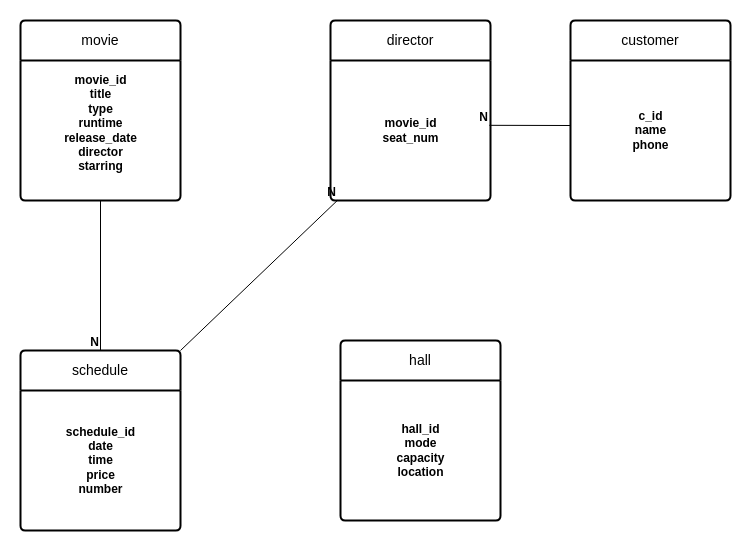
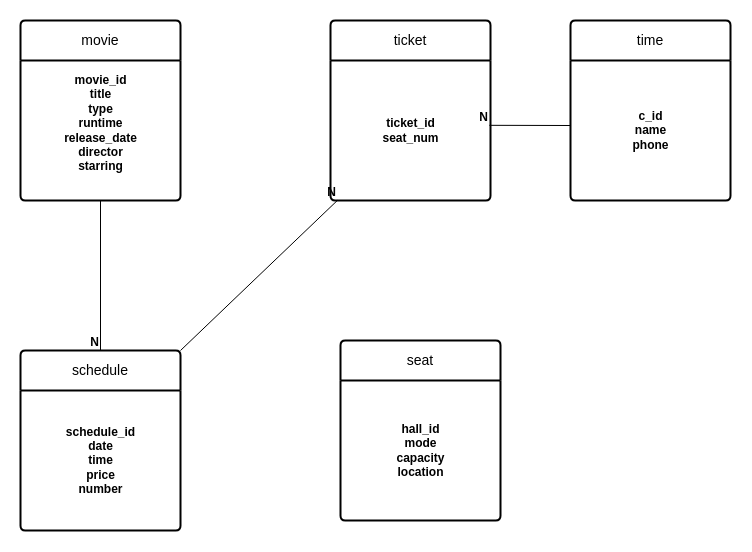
  <mxCell id="0" />
  <mxCell id="1" parent="0" />
  <mxCell id="2" value="movie" style="swimlane;childLayout=stackLayout;horizontal=1;startSize=40;horizontalStack=0;rounded=1;fontSize=14;fontStyle=0;strokeWidth=2;resizeParent=0;resizeLast=1;shadow=0;dashed=0;align=center;arcSize=4;whiteSpace=wrap;html=1;strokeColor=default;verticalAlign=middle;fontFamily=Helvetica;fontColor=default;fillColor=default;" vertex="1" parent="1"><mxGeometry x="20" y="20" width="160" height="180" as="geometry" /></mxCell>
  <mxCell id="3" value="movie_id&lt;div&gt;title&lt;/div&gt;&lt;div&gt;type&lt;/div&gt;&lt;div&gt;runtime&lt;/div&gt;&lt;div&gt;release_date&lt;/div&gt;&lt;div&gt;director&lt;/div&gt;&lt;div&gt;starring&lt;/div&gt;&lt;div&gt;&lt;br&gt;&lt;/div&gt;" style="text;html=1;align=center;verticalAlign=middle;resizable=0;points=[];autosize=1;strokeColor=none;fillColor=none;fontFamily=Helvetica;fontSize=12;fontColor=default;fontStyle=1;" vertex="1" parent="2"><mxGeometry y="40" width="160" height="140" as="geometry" /></mxCell>
- <mxCell id="4" value="customer" style="swimlane;childLayout=stackLayout;horizontal=1;startSize=40;horizontalStack=0;rounded=1;fontSize=14;fontStyle=0;strokeWidth=2;resizeParent=0;resizeLast=1;shadow=0;dashed=0;align=center;arcSize=4;whiteSpace=wrap;html=1;strokeColor=default;verticalAlign=middle;fontFamily=Helvetica;fontColor=default;fillColor=default;" vertex="1" parent="1"><mxGeometry x="570" y="20" width="160" height="180" as="geometry" /></mxCell>
+ <mxCell id="4" value="time" style="swimlane;childLayout=stackLayout;horizontal=1;startSize=40;horizontalStack=0;rounded=1;fontSize=14;fontStyle=0;strokeWidth=2;resizeParent=0;resizeLast=1;shadow=0;dashed=0;align=center;arcSize=4;whiteSpace=wrap;html=1;strokeColor=default;verticalAlign=middle;fontFamily=Helvetica;fontColor=default;fillColor=default;" vertex="1" parent="1"><mxGeometry x="570" y="20" width="160" height="180" as="geometry" /></mxCell>
  <mxCell id="5" value="&lt;div&gt;c_id&lt;/div&gt;&lt;div&gt;name&lt;/div&gt;&lt;div&gt;phone&lt;/div&gt;" style="text;html=1;align=center;verticalAlign=middle;resizable=0;points=[];autosize=1;strokeColor=none;fillColor=none;fontFamily=Helvetica;fontSize=12;fontColor=default;fontStyle=1;" vertex="1" parent="4"><mxGeometry y="40" width="160" height="140" as="geometry" /></mxCell>
- <mxCell id="6" value="hall" style="swimlane;childLayout=stackLayout;horizontal=1;startSize=40;horizontalStack=0;rounded=1;fontSize=14;fontStyle=0;strokeWidth=2;resizeParent=0;resizeLast=1;shadow=0;dashed=0;align=center;arcSize=4;whiteSpace=wrap;html=1;strokeColor=default;verticalAlign=middle;fontFamily=Helvetica;fontColor=default;fillColor=default;" vertex="1" parent="1"><mxGeometry x="340" y="340" width="160" height="180" as="geometry" /></mxCell>
+ <mxCell id="6" value="seat" style="swimlane;childLayout=stackLayout;horizontal=1;startSize=40;horizontalStack=0;rounded=1;fontSize=14;fontStyle=0;strokeWidth=2;resizeParent=0;resizeLast=1;shadow=0;dashed=0;align=center;arcSize=4;whiteSpace=wrap;html=1;strokeColor=default;verticalAlign=middle;fontFamily=Helvetica;fontColor=default;fillColor=default;" vertex="1" parent="1"><mxGeometry x="340" y="340" width="160" height="180" as="geometry" /></mxCell>
  <mxCell id="7" value="&lt;div&gt;hall_id&lt;/div&gt;&lt;div&gt;mode&lt;/div&gt;&lt;div&gt;capacity&lt;/div&gt;&lt;div&gt;location&lt;/div&gt;" style="text;html=1;align=center;verticalAlign=middle;resizable=0;points=[];autosize=1;strokeColor=none;fillColor=none;fontFamily=Helvetica;fontSize=12;fontColor=default;fontStyle=1;" vertex="1" parent="6"><mxGeometry y="40" width="160" height="140" as="geometry" /></mxCell>
  <mxCell id="8" value="schedule" style="swimlane;childLayout=stackLayout;horizontal=1;startSize=40;horizontalStack=0;rounded=1;fontSize=14;fontStyle=0;strokeWidth=2;resizeParent=0;resizeLast=1;shadow=0;dashed=0;align=center;arcSize=4;whiteSpace=wrap;html=1;strokeColor=default;verticalAlign=middle;fontFamily=Helvetica;fontColor=default;fillColor=default;" vertex="1" parent="1"><mxGeometry x="20" y="350" width="160" height="180" as="geometry" /></mxCell>
  <mxCell id="9" value="&lt;div&gt;schedule_id&lt;/div&gt;&lt;div&gt;date&lt;/div&gt;&lt;div&gt;time&lt;/div&gt;&lt;div&gt;price&lt;/div&gt;&lt;div&gt;number&lt;/div&gt;" style="text;html=1;align=center;verticalAlign=middle;resizable=0;points=[];autosize=1;strokeColor=none;fillColor=none;fontFamily=Helvetica;fontSize=12;fontColor=default;fontStyle=1;" vertex="1" parent="8"><mxGeometry y="40" width="160" height="140" as="geometry" /></mxCell>
- <mxCell id="10" value="director" style="swimlane;childLayout=stackLayout;horizontal=1;startSize=40;horizontalStack=0;rounded=1;fontSize=14;fontStyle=0;strokeWidth=2;resizeParent=0;resizeLast=1;shadow=0;dashed=0;align=center;arcSize=4;whiteSpace=wrap;html=1;strokeColor=default;verticalAlign=middle;fontFamily=Helvetica;fontColor=default;fillColor=default;" vertex="1" parent="1"><mxGeometry x="330" y="20" width="160" height="180" as="geometry" /></mxCell>
- <mxCell id="11" value="&lt;div&gt;movie_id&lt;/div&gt;&lt;div&gt;seat_num&lt;/div&gt;" style="text;html=1;align=center;verticalAlign=middle;resizable=0;points=[];autosize=1;strokeColor=none;fillColor=none;fontFamily=Helvetica;fontSize=12;fontColor=default;fontStyle=1;" vertex="1" parent="10"><mxGeometry y="40" width="160" height="140" as="geometry" /></mxCell>
+ <mxCell id="10" value="ticket" style="swimlane;childLayout=stackLayout;horizontal=1;startSize=40;horizontalStack=0;rounded=1;fontSize=14;fontStyle=0;strokeWidth=2;resizeParent=0;resizeLast=1;shadow=0;dashed=0;align=center;arcSize=4;whiteSpace=wrap;html=1;strokeColor=default;verticalAlign=middle;fontFamily=Helvetica;fontColor=default;fillColor=default;" vertex="1" parent="1"><mxGeometry x="330" y="20" width="160" height="180" as="geometry" /></mxCell>
+ <mxCell id="11" value="&lt;div&gt;ticket_id&lt;/div&gt;&lt;div&gt;seat_num&lt;/div&gt;" style="text;html=1;align=center;verticalAlign=middle;resizable=0;points=[];autosize=1;strokeColor=none;fillColor=none;fontFamily=Helvetica;fontSize=12;fontColor=default;fontStyle=1;" vertex="1" parent="10"><mxGeometry y="40" width="160" height="140" as="geometry" /></mxCell>
  <mxCell id="12" value="" style="endArrow=none;html=1;rounded=0;fontFamily=Helvetica;fontSize=12;fontColor=default;fontStyle=1;entryX=0.993;entryY=0.463;entryDx=0;entryDy=0;entryPerimeter=0;" edge="1" parent="1" target="11"><mxGeometry relative="1" as="geometry"><mxPoint x="570" y="125" as="sourcePoint" /><mxPoint x="730" y="200" as="targetPoint" /></mxGeometry></mxCell>
  <mxCell id="13" value="N" style="resizable=0;html=1;whiteSpace=wrap;align=right;verticalAlign=bottom;strokeColor=default;fontFamily=Helvetica;fontSize=12;fontColor=default;fontStyle=1;fillColor=default;" connectable="0" vertex="1" parent="12"><mxGeometry x="1" relative="1" as="geometry" /></mxCell>
  <mxCell id="14" value="" style="endArrow=none;html=1;rounded=0;fontFamily=Helvetica;fontSize=12;fontColor=default;fontStyle=1;entryX=0.5;entryY=0;entryDx=0;entryDy=0;exitX=0.5;exitY=0.997;exitDx=0;exitDy=0;exitPerimeter=0;" edge="1" parent="1" source="3" target="8"><mxGeometry relative="1" as="geometry"><mxPoint x="50" y="290" as="sourcePoint" /><mxPoint x="210" y="290" as="targetPoint" /></mxGeometry></mxCell>
  <mxCell id="15" value="N" style="resizable=0;html=1;whiteSpace=wrap;align=right;verticalAlign=bottom;strokeColor=default;fontFamily=Helvetica;fontSize=12;fontColor=default;fontStyle=1;fillColor=default;" connectable="0" vertex="1" parent="14"><mxGeometry x="1" relative="1" as="geometry" /></mxCell>
  <mxCell id="16" value="" style="endArrow=none;html=1;rounded=0;fontFamily=Helvetica;fontSize=12;fontColor=default;fontStyle=1;" edge="1" parent="1" target="11"><mxGeometry relative="1" as="geometry"><mxPoint x="180" y="350" as="sourcePoint" /><mxPoint x="340" y="350" as="targetPoint" /></mxGeometry></mxCell>
  <mxCell id="17" value="N" style="resizable=0;html=1;whiteSpace=wrap;align=right;verticalAlign=bottom;strokeColor=default;fontFamily=Helvetica;fontSize=12;fontColor=default;fontStyle=1;fillColor=default;" connectable="0" vertex="1" parent="16"><mxGeometry x="1" relative="1" as="geometry" /></mxCell>
